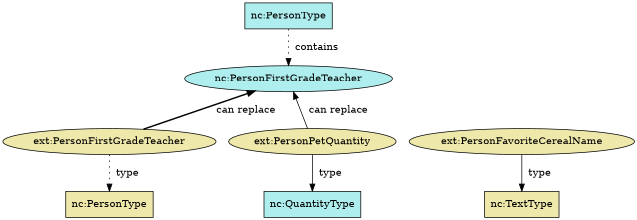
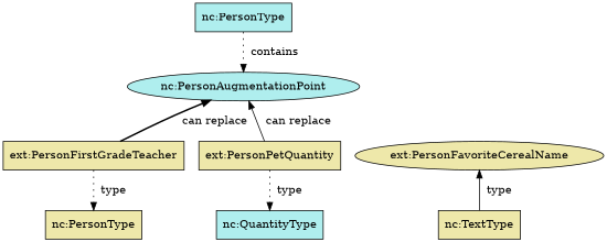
  digraph {
    rankdir=TB
    node [fillcolor=palegoldenrod style=filled]
    edge [style=dotted]
    n1 [fillcolor=paleturquoise label="nc:PersonType" shape=rect]
-   n2 [label="ext:PersonFirstGradeTeacher"]
+   n2 [label="ext:PersonFirstGradeTeacher" shape=box]
    n3 [label="ext:PersonFavoriteCerealName"]
-   n4 [label="ext:PersonPetQuantity"]
+   n4 [label="ext:PersonPetQuantity" shape=box]
    n5 [label="nc:PersonType" shape=rect]
    n6 [label="nc:TextType" shape=rect]
    n7 [fillcolor=paleturquoise label="nc:QuantityType" shape=rect]
-   n8 [fillcolor=paleturquoise label="nc:PersonFirstGradeTeacher"]
+   n8 [fillcolor=paleturquoise label="nc:PersonAugmentationPoint"]
    subgraph sub_1 {
      rank=source
      n1
    }
    subgraph sub_2 {
      rank=same
      n2
      n3
      n4
    }
    subgraph sub_3 {
      rank=same
      n5
      n6
      n7
    }
    n1 -> n8 [label="  contains"]
    n2 -> n5 [label="  type"]
    n2 -> n8 [label="  can replace" style=bold]
-   n3 -> n6 [label="  type" style=solid]
-   n4 -> n7 [label="  type" style=solid]
+   n6 -> n3 [label="  type" style=solid]
+   n4 -> n7 [label="  type"]
    n4 -> n8 [label="  can replace" style=solid]
    n8 -> n2 [style=invis]
    n8 -> n3 [style=invis]
    n8 -> n4 [style=invis]
  }
